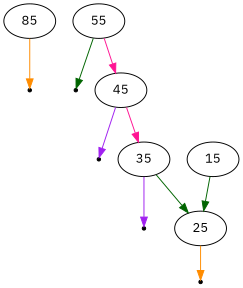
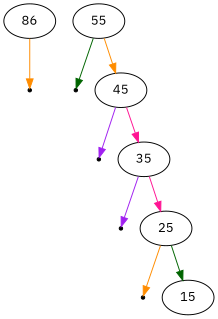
  digraph {
    fontname="IBM Plex Sans"
    ordering=out
    node [fontname="IBM Plex Sans"]
    edge [color=darkgreen fontname="IBM Plex Sans"]
    null0 [shape=point]
    null1 [shape=point]
    null2 [shape=point]
    null3 [shape=point]
    null4 [shape=point]
-   85
+   85 [label=86]
    55
    45
    35
    25
    15
    85 -> null0 [color=darkorange]
    55 -> null1
-   55 -> 45 [color=deeppink]
+   55 -> 45 [color=darkorange]
    45 -> null2 [color=purple]
    45 -> 35 [color=deeppink]
    35 -> null3 [color=purple]
-   35 -> 25
+   35 -> 25 [color=deeppink]
    25 -> null4 [color=darkorange]
-   15 -> 25
+   25 -> 15
  }
